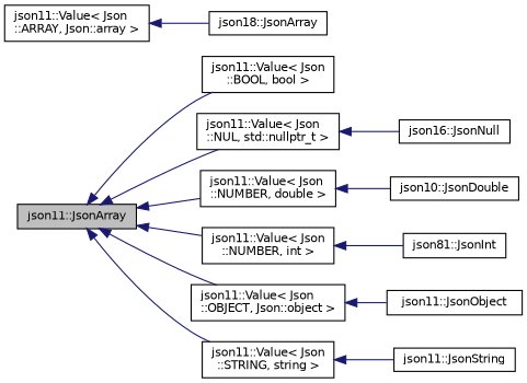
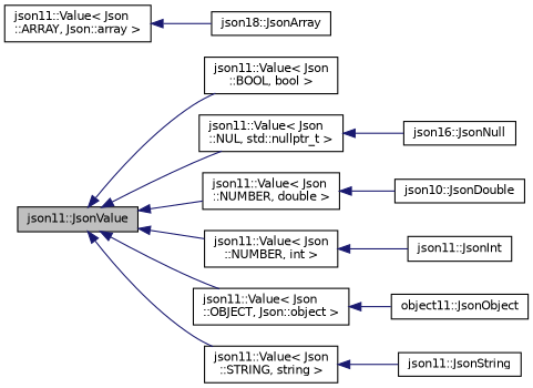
  digraph {
    rankdir=LR
    node [color=black fillcolor=white fontname=Helvetica fontsize=10 shape=record style=filled]
    edge [color=midnightblue dir=back fontname=Helvetica fontsize=10 labelfontname=Helvetica labelfontsize=10 style=solid]
-   n1 [fillcolor=grey75 fontcolor=black height=0.2 label="json11::JsonArray" width=0.4]
+   n1 [fillcolor=grey75 fontcolor=black height=0.2 label="json11::JsonValue" width=0.4]
    n2 [height=0.2 label="json11::Value\< Json\l::BOOL, bool \>" width=0.4]
    n3 [height=0.2 label="json11::Value\< Json\l::NUL, std::nullptr_t \>" width=0.4]
    n4 [height=0.2 label="json11::Value\< Json\l::NUMBER, double \>" width=0.4]
    n5 [height=0.2 label="json11::Value\< Json\l::NUMBER, int \>" width=0.4]
    n6 [height=0.2 label="json11::Value\< Json\l::OBJECT, Json::object \>" width=0.4]
    n7 [height=0.2 label="json11::Value\< Json\l::STRING, string \>" width=0.4]
    n8 [height=0.2 label="json11::Value\< Json\l::ARRAY, Json::array \>" width=0.4]
    n9 [height=0.2 label="json18::JsonArray" width=0.4]
    n10 [height=0.2 label="json16::JsonNull" width=0.4]
    n11 [height=0.2 label="json10::JsonDouble" width=0.4]
-   n12 [height=0.2 label="json81::JsonInt" width=0.4]
-   n13 [height=0.2 label="json11::JsonObject" width=0.4]
+   n12 [height=0.2 label="json11::JsonInt" width=0.4]
+   n13 [height=0.2 label="object11::JsonObject" width=0.4]
    n14 [height=0.2 label="json11::JsonString" width=0.4]
    n1 -> n2
    n1 -> n3
    n1 -> n4
    n1 -> n5
    n1 -> n6
    n1 -> n7
    n3 -> n10
    n4 -> n11
    n5 -> n12
    n6 -> n13
    n7 -> n14
    n8 -> n9
  }
